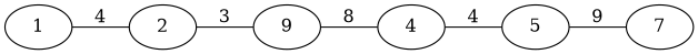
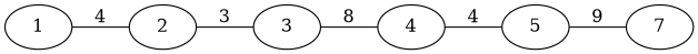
  graph {
    rankdir=LR
    1
    2
-   3 [label=9]
+   3
    4
    5
    n6 [label=7]
    1 -- 2 [label=4]
    2 -- 3 [label=3]
    3 -- 4 [label=8]
    4 -- 5 [label=4]
    5 -- n6 [label=9]
  }
